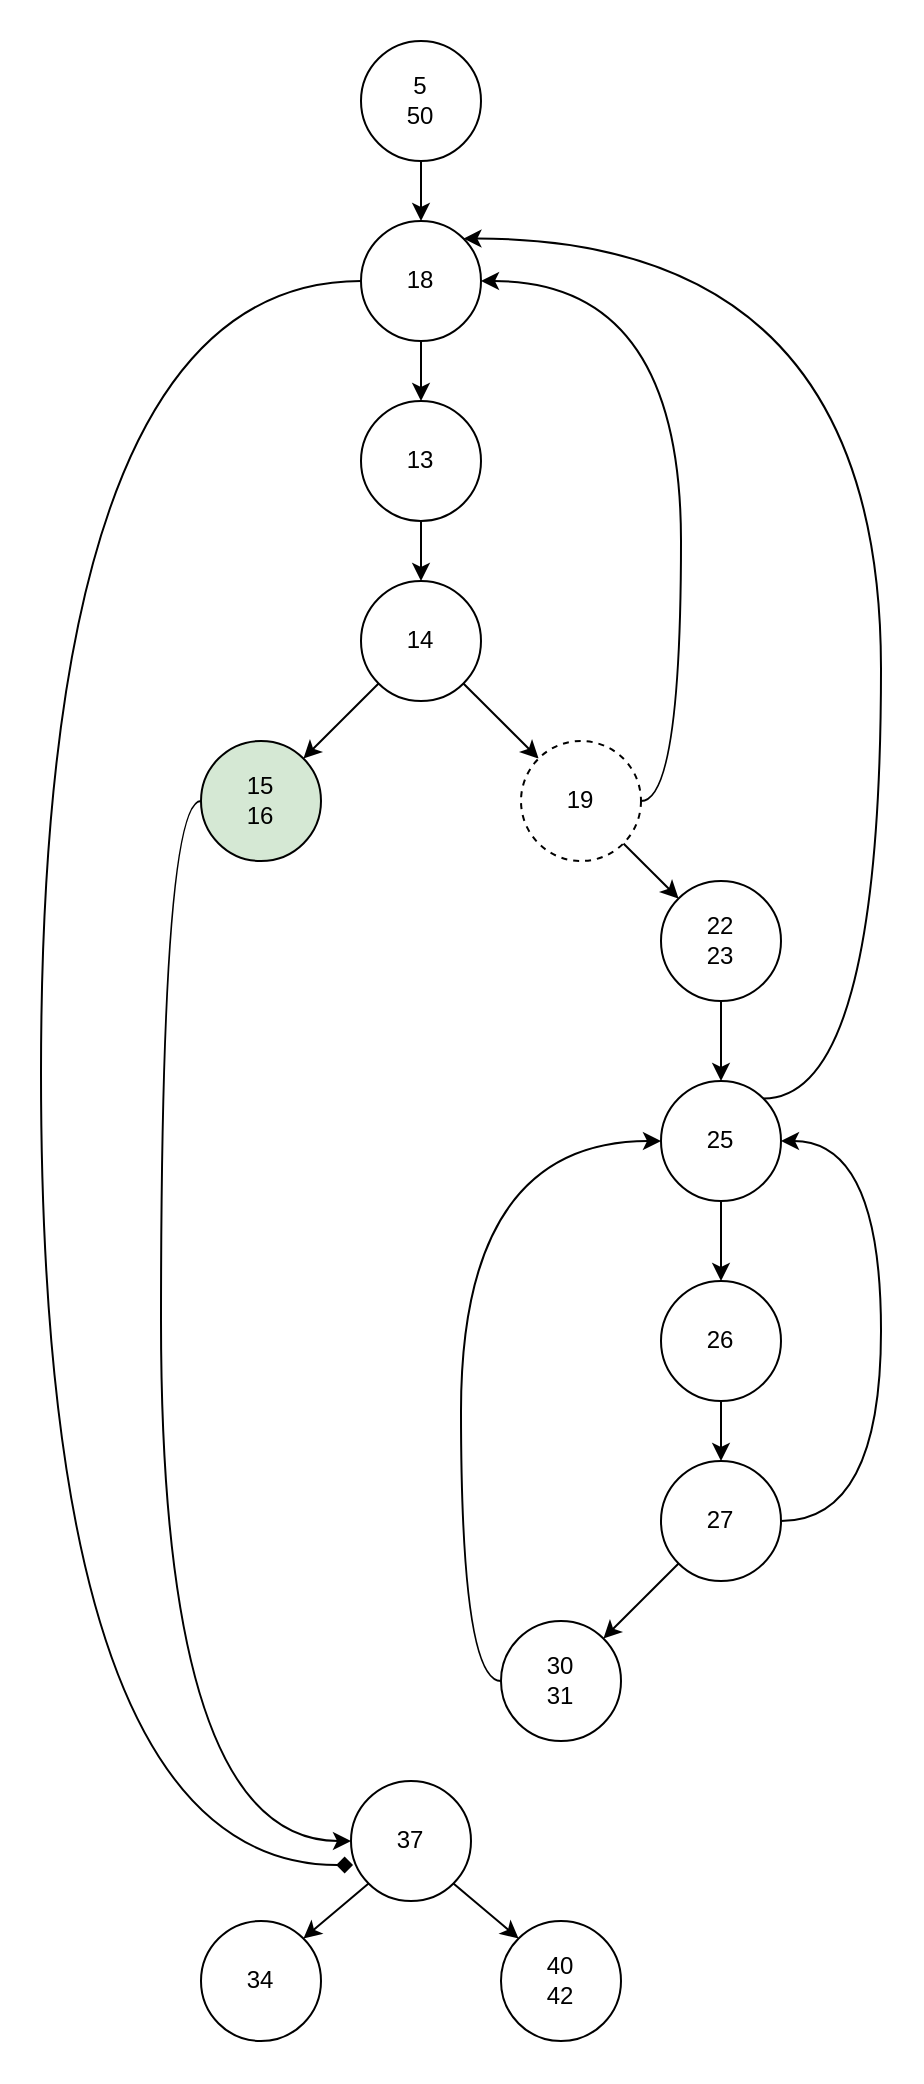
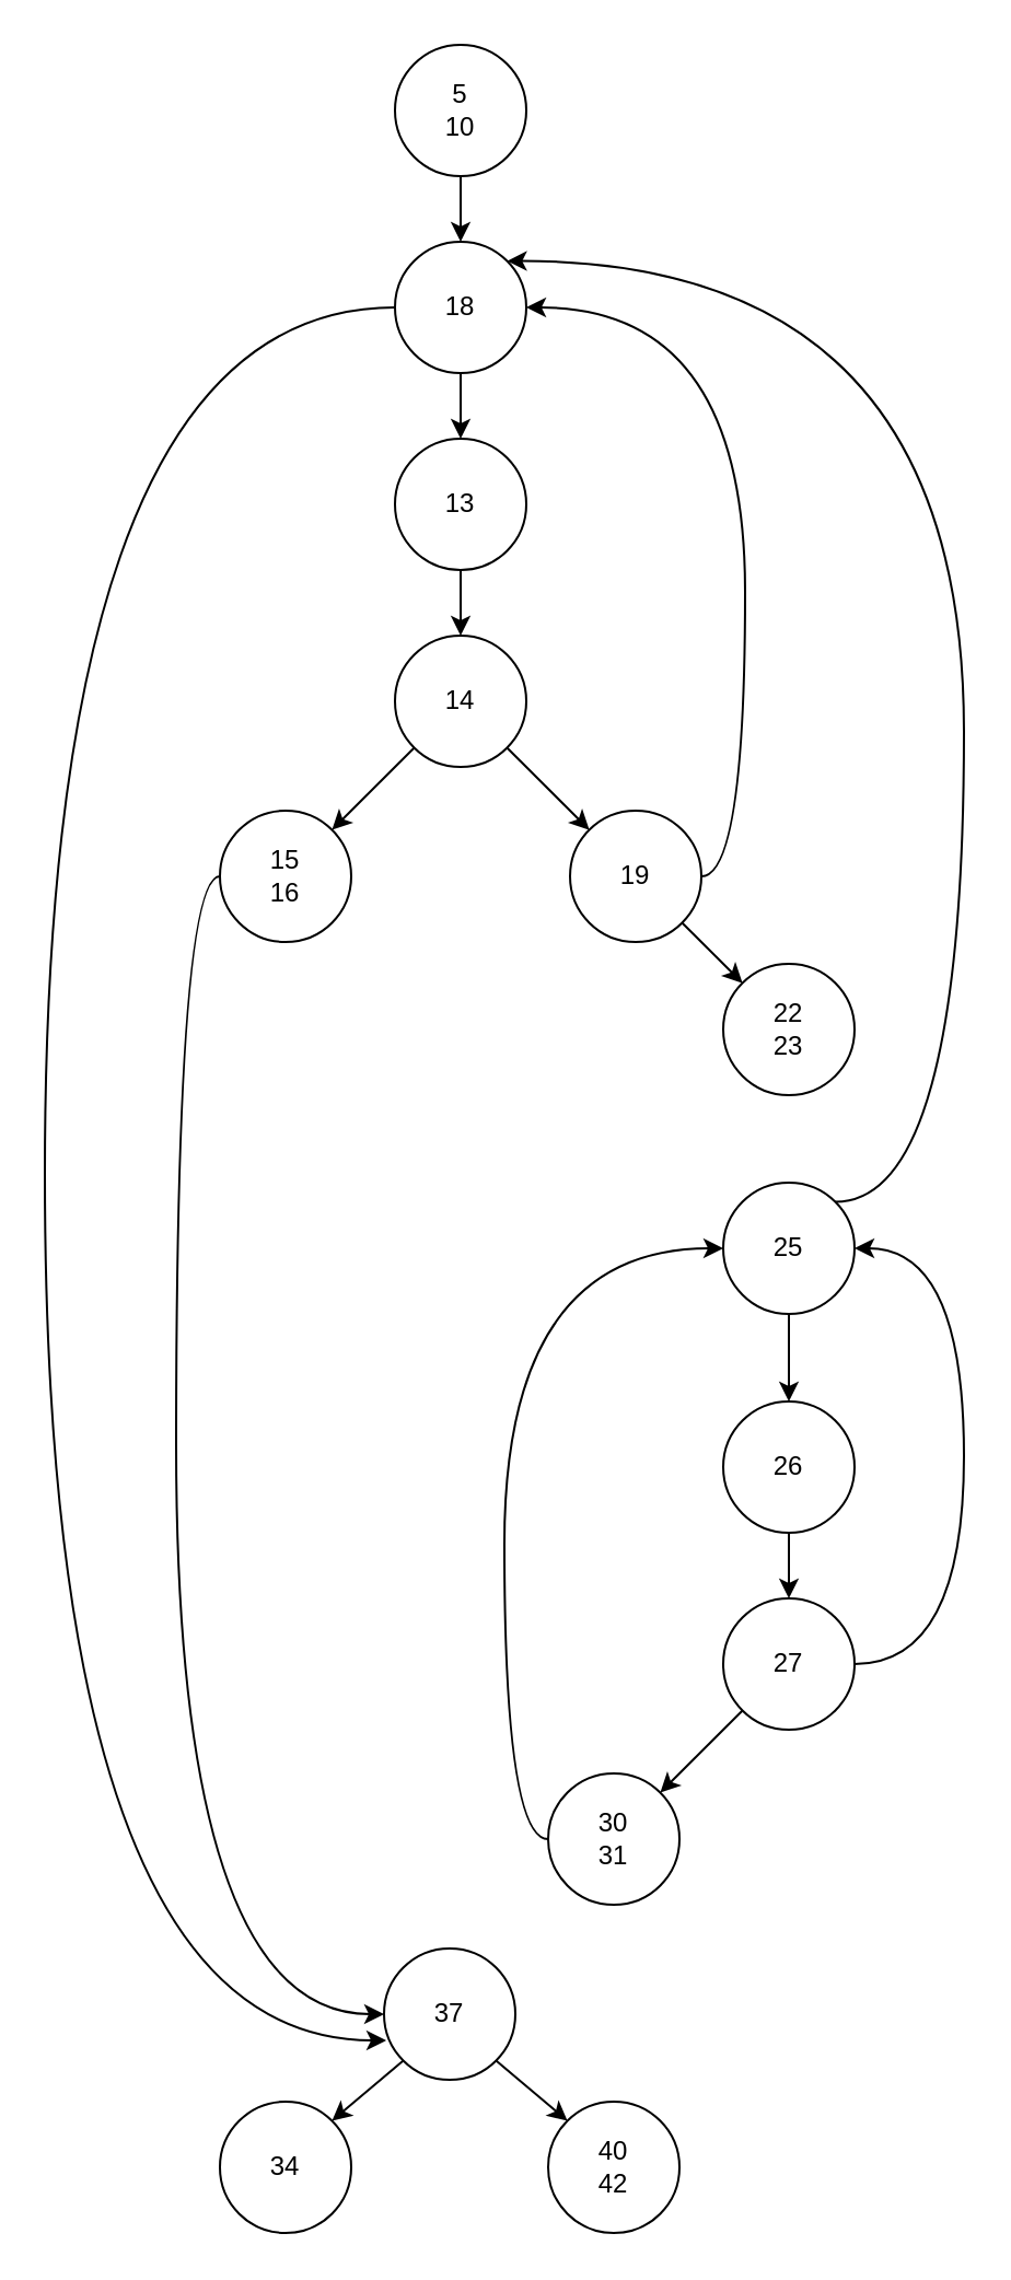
  <mxCell id="0" />
  <mxCell id="1" parent="0" />
  <mxCell id="2" style="edgeStyle=none;rounded=0;orthogonalLoop=1;jettySize=auto;html=1;" edge="1" parent="1" source="3" target="5"><mxGeometry relative="1" as="geometry" /></mxCell>
- <mxCell id="3" value="&lt;div&gt;5&lt;/div&gt;&lt;div&gt;50&lt;br&gt;&lt;/div&gt;" style="ellipse;whiteSpace=wrap;html=1;aspect=fixed;" vertex="1" parent="1"><mxGeometry x="180" y="20" width="60" height="60" as="geometry" /></mxCell>
+ <mxCell id="3" value="&lt;div&gt;5&lt;/div&gt;&lt;div&gt;10&lt;br&gt;&lt;/div&gt;" style="ellipse;whiteSpace=wrap;html=1;aspect=fixed;" vertex="1" parent="1"><mxGeometry x="180" y="20" width="60" height="60" as="geometry" /></mxCell>
  <mxCell id="4" value="" style="edgeStyle=none;rounded=0;orthogonalLoop=1;jettySize=auto;html=1;" edge="1" parent="1" source="5" target="7"><mxGeometry relative="1" as="geometry" /></mxCell>
  <mxCell id="5" value="18" style="ellipse;whiteSpace=wrap;html=1;aspect=fixed;" vertex="1" parent="1"><mxGeometry x="180" y="110" width="60" height="60" as="geometry" /></mxCell>
  <mxCell id="6" value="" style="edgeStyle=none;rounded=0;orthogonalLoop=1;jettySize=auto;html=1;" edge="1" parent="1" source="7" target="10"><mxGeometry relative="1" as="geometry" /></mxCell>
  <mxCell id="7" value="13" style="ellipse;whiteSpace=wrap;html=1;aspect=fixed;" vertex="1" parent="1"><mxGeometry x="180" y="200" width="60" height="60" as="geometry" /></mxCell>
  <mxCell id="8" style="edgeStyle=none;rounded=0;orthogonalLoop=1;jettySize=auto;html=1;exitX=0;exitY=1;exitDx=0;exitDy=0;entryX=1;entryY=0;entryDx=0;entryDy=0;" edge="1" parent="1" source="10" target="12"><mxGeometry relative="1" as="geometry" /></mxCell>
  <mxCell id="9" style="edgeStyle=none;rounded=0;orthogonalLoop=1;jettySize=auto;html=1;exitX=1;exitY=1;exitDx=0;exitDy=0;entryX=0;entryY=0;entryDx=0;entryDy=0;" edge="1" parent="1" source="10" target="15"><mxGeometry relative="1" as="geometry" /></mxCell>
  <mxCell id="10" value="&lt;div&gt;14&lt;/div&gt;" style="ellipse;whiteSpace=wrap;html=1;aspect=fixed;" vertex="1" parent="1"><mxGeometry x="180" y="290" width="60" height="60" as="geometry" /></mxCell>
  <mxCell id="11" style="edgeStyle=orthogonalEdgeStyle;curved=1;rounded=0;orthogonalLoop=1;jettySize=auto;html=1;exitX=0;exitY=0.5;exitDx=0;exitDy=0;entryX=0;entryY=0.5;entryDx=0;entryDy=0;" edge="1" parent="1" source="12" target="30"><mxGeometry relative="1" as="geometry" /></mxCell>
- <mxCell id="12" value="&lt;div&gt;15&lt;/div&gt;&lt;div&gt;16&lt;br&gt;&lt;/div&gt;" style="ellipse;whiteSpace=wrap;html=1;aspect=fixed;fillColor=#d5e8d4;" vertex="1" parent="1"><mxGeometry x="100" y="370" width="60" height="60" as="geometry" /></mxCell>
+ <mxCell id="12" value="&lt;div&gt;15&lt;/div&gt;&lt;div&gt;16&lt;br&gt;&lt;/div&gt;" style="ellipse;whiteSpace=wrap;html=1;aspect=fixed;" vertex="1" parent="1"><mxGeometry x="100" y="370" width="60" height="60" as="geometry" /></mxCell>
  <mxCell id="13" style="edgeStyle=orthogonalEdgeStyle;curved=1;rounded=0;orthogonalLoop=1;jettySize=auto;html=1;exitX=1;exitY=0.5;exitDx=0;exitDy=0;entryX=1;entryY=0.5;entryDx=0;entryDy=0;" edge="1" parent="1" source="15" target="5"><mxGeometry relative="1" as="geometry" /></mxCell>
  <mxCell id="14" value="" style="rounded=0;orthogonalLoop=1;jettySize=auto;html=1;" edge="1" parent="1" source="15" target="17"><mxGeometry relative="1" as="geometry" /></mxCell>
- <mxCell id="15" value="19" style="ellipse;whiteSpace=wrap;html=1;aspect=fixed;dashed=1;" vertex="1" parent="1"><mxGeometry x="260" y="370" width="60" height="60" as="geometry" /></mxCell>
- <mxCell id="16" value="" style="rounded=0;orthogonalLoop=1;jettySize=auto;html=1;" edge="1" parent="1" source="17" target="20"><mxGeometry relative="1" as="geometry" /></mxCell>
+ <mxCell id="15" value="19" style="ellipse;whiteSpace=wrap;html=1;aspect=fixed;" vertex="1" parent="1"><mxGeometry x="260" y="370" width="60" height="60" as="geometry" /></mxCell>
  <mxCell id="17" value="&lt;div&gt;22&lt;/div&gt;&lt;div&gt;23&lt;br&gt;&lt;/div&gt;" style="ellipse;whiteSpace=wrap;html=1;aspect=fixed;" vertex="1" parent="1"><mxGeometry x="330" y="440" width="60" height="60" as="geometry" /></mxCell>
  <mxCell id="18" value="" style="edgeStyle=orthogonalEdgeStyle;curved=1;rounded=0;orthogonalLoop=1;jettySize=auto;html=1;" edge="1" parent="1" source="20" target="22"><mxGeometry relative="1" as="geometry" /></mxCell>
  <mxCell id="19" style="edgeStyle=orthogonalEdgeStyle;curved=1;rounded=0;orthogonalLoop=1;jettySize=auto;html=1;exitX=1;exitY=0;exitDx=0;exitDy=0;entryX=1;entryY=0;entryDx=0;entryDy=0;" edge="1" parent="1" source="20" target="5"><mxGeometry relative="1" as="geometry"><Array as="points"><mxPoint x="440" y="549" /><mxPoint x="440" y="119" /></Array></mxGeometry></mxCell>
  <mxCell id="20" value="25" style="ellipse;whiteSpace=wrap;html=1;aspect=fixed;" vertex="1" parent="1"><mxGeometry x="330" y="540" width="60" height="60" as="geometry" /></mxCell>
  <mxCell id="21" value="" style="edgeStyle=orthogonalEdgeStyle;curved=1;rounded=0;orthogonalLoop=1;jettySize=auto;html=1;" edge="1" parent="1" source="22" target="25"><mxGeometry relative="1" as="geometry" /></mxCell>
  <mxCell id="22" value="&lt;div&gt;26&lt;/div&gt;" style="ellipse;whiteSpace=wrap;html=1;aspect=fixed;" vertex="1" parent="1"><mxGeometry x="330" y="640" width="60" height="60" as="geometry" /></mxCell>
  <mxCell id="23" value="" style="rounded=0;orthogonalLoop=1;jettySize=auto;html=1;" edge="1" parent="1" source="25" target="27"><mxGeometry relative="1" as="geometry" /></mxCell>
  <mxCell id="24" style="edgeStyle=orthogonalEdgeStyle;curved=1;rounded=0;orthogonalLoop=1;jettySize=auto;html=1;entryX=1;entryY=0.5;entryDx=0;entryDy=0;exitX=1;exitY=0.5;exitDx=0;exitDy=0;" edge="1" parent="1" source="25" target="20"><mxGeometry relative="1" as="geometry"><Array as="points"><mxPoint x="440" y="760" /><mxPoint x="440" y="570" /></Array></mxGeometry></mxCell>
  <mxCell id="25" value="&lt;div&gt;27&lt;/div&gt;" style="ellipse;whiteSpace=wrap;html=1;aspect=fixed;" vertex="1" parent="1"><mxGeometry x="330" y="730" width="60" height="60" as="geometry" /></mxCell>
  <mxCell id="26" style="edgeStyle=orthogonalEdgeStyle;curved=1;rounded=0;orthogonalLoop=1;jettySize=auto;html=1;entryX=0;entryY=0.5;entryDx=0;entryDy=0;exitX=0;exitY=0.5;exitDx=0;exitDy=0;" edge="1" parent="1" source="27" target="20"><mxGeometry relative="1" as="geometry" /></mxCell>
  <mxCell id="27" value="&lt;div&gt;30&lt;/div&gt;&lt;div&gt;31&lt;br&gt;&lt;/div&gt;" style="ellipse;whiteSpace=wrap;html=1;aspect=fixed;" vertex="1" parent="1"><mxGeometry x="250" y="810" width="60" height="60" as="geometry" /></mxCell>
  <mxCell id="28" style="rounded=0;orthogonalLoop=1;jettySize=auto;html=1;exitX=0;exitY=1;exitDx=0;exitDy=0;entryX=1;entryY=0;entryDx=0;entryDy=0;" edge="1" parent="1" source="30" target="32"><mxGeometry relative="1" as="geometry" /></mxCell>
  <mxCell id="29" style="rounded=0;orthogonalLoop=1;jettySize=auto;html=1;exitX=1;exitY=1;exitDx=0;exitDy=0;entryX=0;entryY=0;entryDx=0;entryDy=0;" edge="1" parent="1" source="30" target="33"><mxGeometry relative="1" as="geometry" /></mxCell>
  <mxCell id="30" value="37" style="ellipse;whiteSpace=wrap;html=1;aspect=fixed;" vertex="1" parent="1"><mxGeometry x="175" y="890" width="60" height="60" as="geometry" /></mxCell>
- <mxCell id="31" style="edgeStyle=orthogonalEdgeStyle;curved=1;rounded=0;orthogonalLoop=1;jettySize=auto;html=1;entryX=0.017;entryY=0.7;entryDx=0;entryDy=0;entryPerimeter=0;exitX=0;exitY=0.5;exitDx=0;exitDy=0;endArrow=diamond;" edge="1" parent="1" source="5" target="30"><mxGeometry relative="1" as="geometry"><Array as="points"><mxPoint x="20" y="140" /><mxPoint x="20" y="932" /></Array></mxGeometry></mxCell>
+ <mxCell id="31" style="edgeStyle=orthogonalEdgeStyle;curved=1;rounded=0;orthogonalLoop=1;jettySize=auto;html=1;entryX=0.017;entryY=0.7;entryDx=0;entryDy=0;entryPerimeter=0;exitX=0;exitY=0.5;exitDx=0;exitDy=0;" edge="1" parent="1" source="5" target="30"><mxGeometry relative="1" as="geometry"><Array as="points"><mxPoint x="20" y="140" /><mxPoint x="20" y="932" /></Array></mxGeometry></mxCell>
  <mxCell id="32" value="34" style="ellipse;whiteSpace=wrap;html=1;aspect=fixed;" vertex="1" parent="1"><mxGeometry x="100" y="960" width="60" height="60" as="geometry" /></mxCell>
  <mxCell id="33" value="&lt;div&gt;40&lt;/div&gt;&lt;div&gt;42&lt;br&gt;&lt;/div&gt;" style="ellipse;whiteSpace=wrap;html=1;aspect=fixed;" vertex="1" parent="1"><mxGeometry x="250" y="960" width="60" height="60" as="geometry" /></mxCell>
